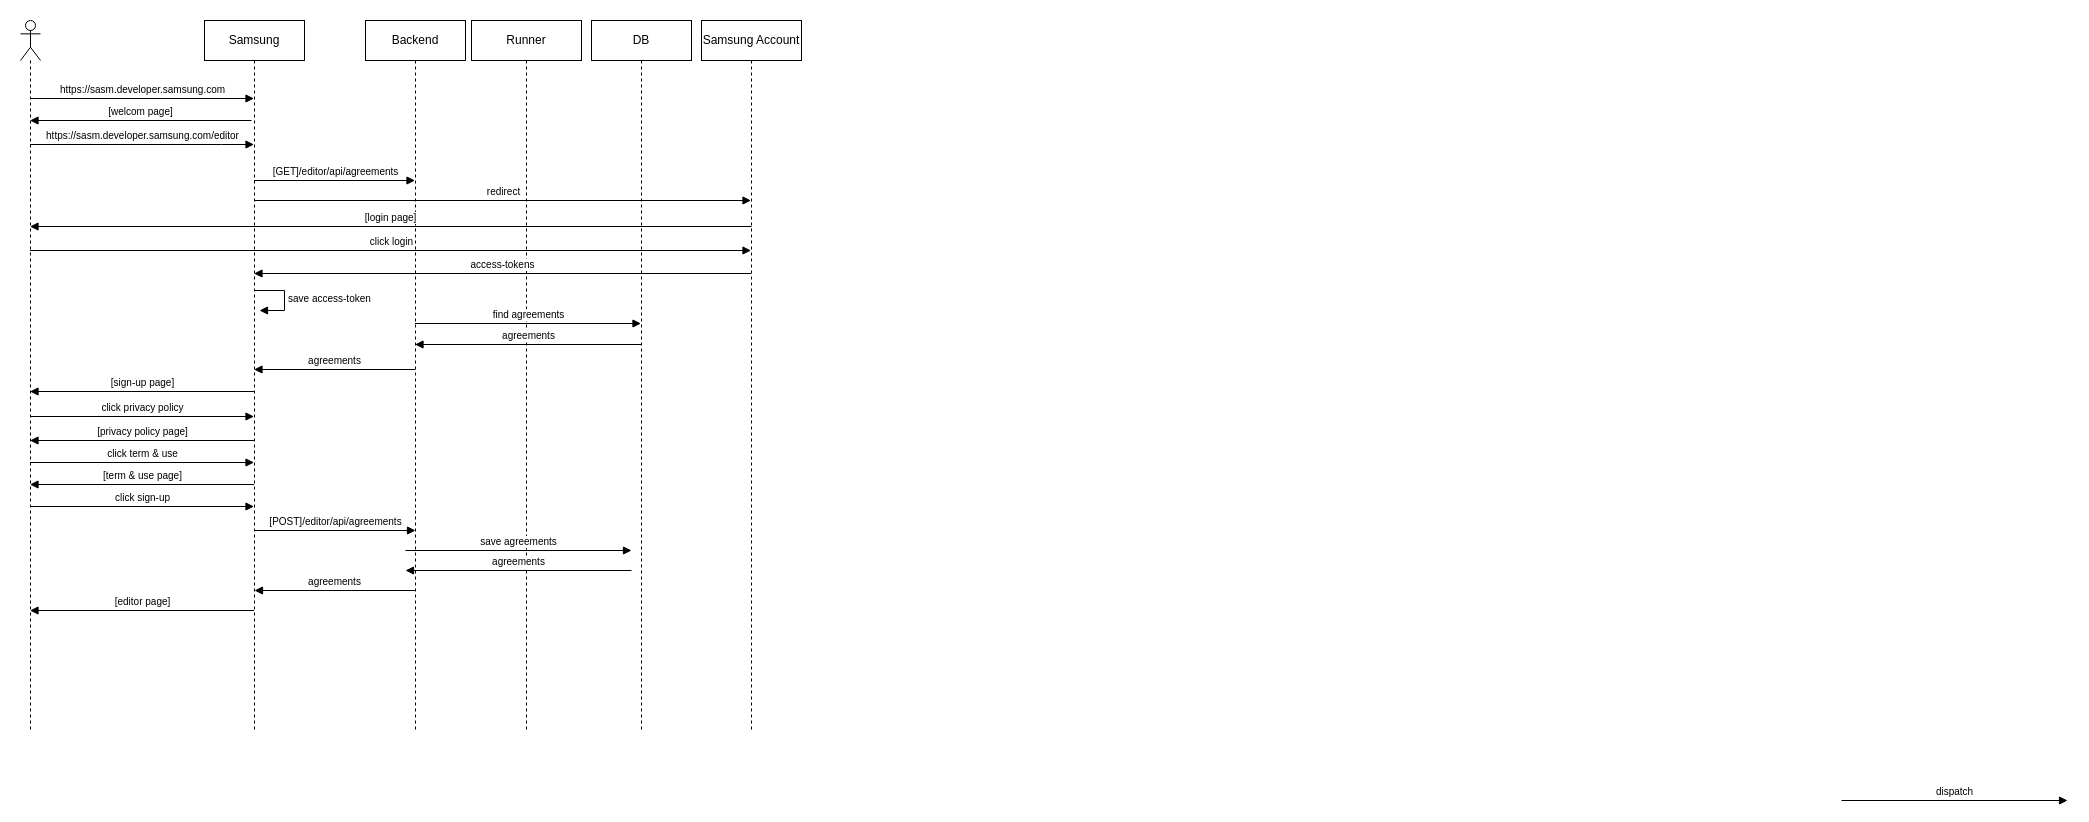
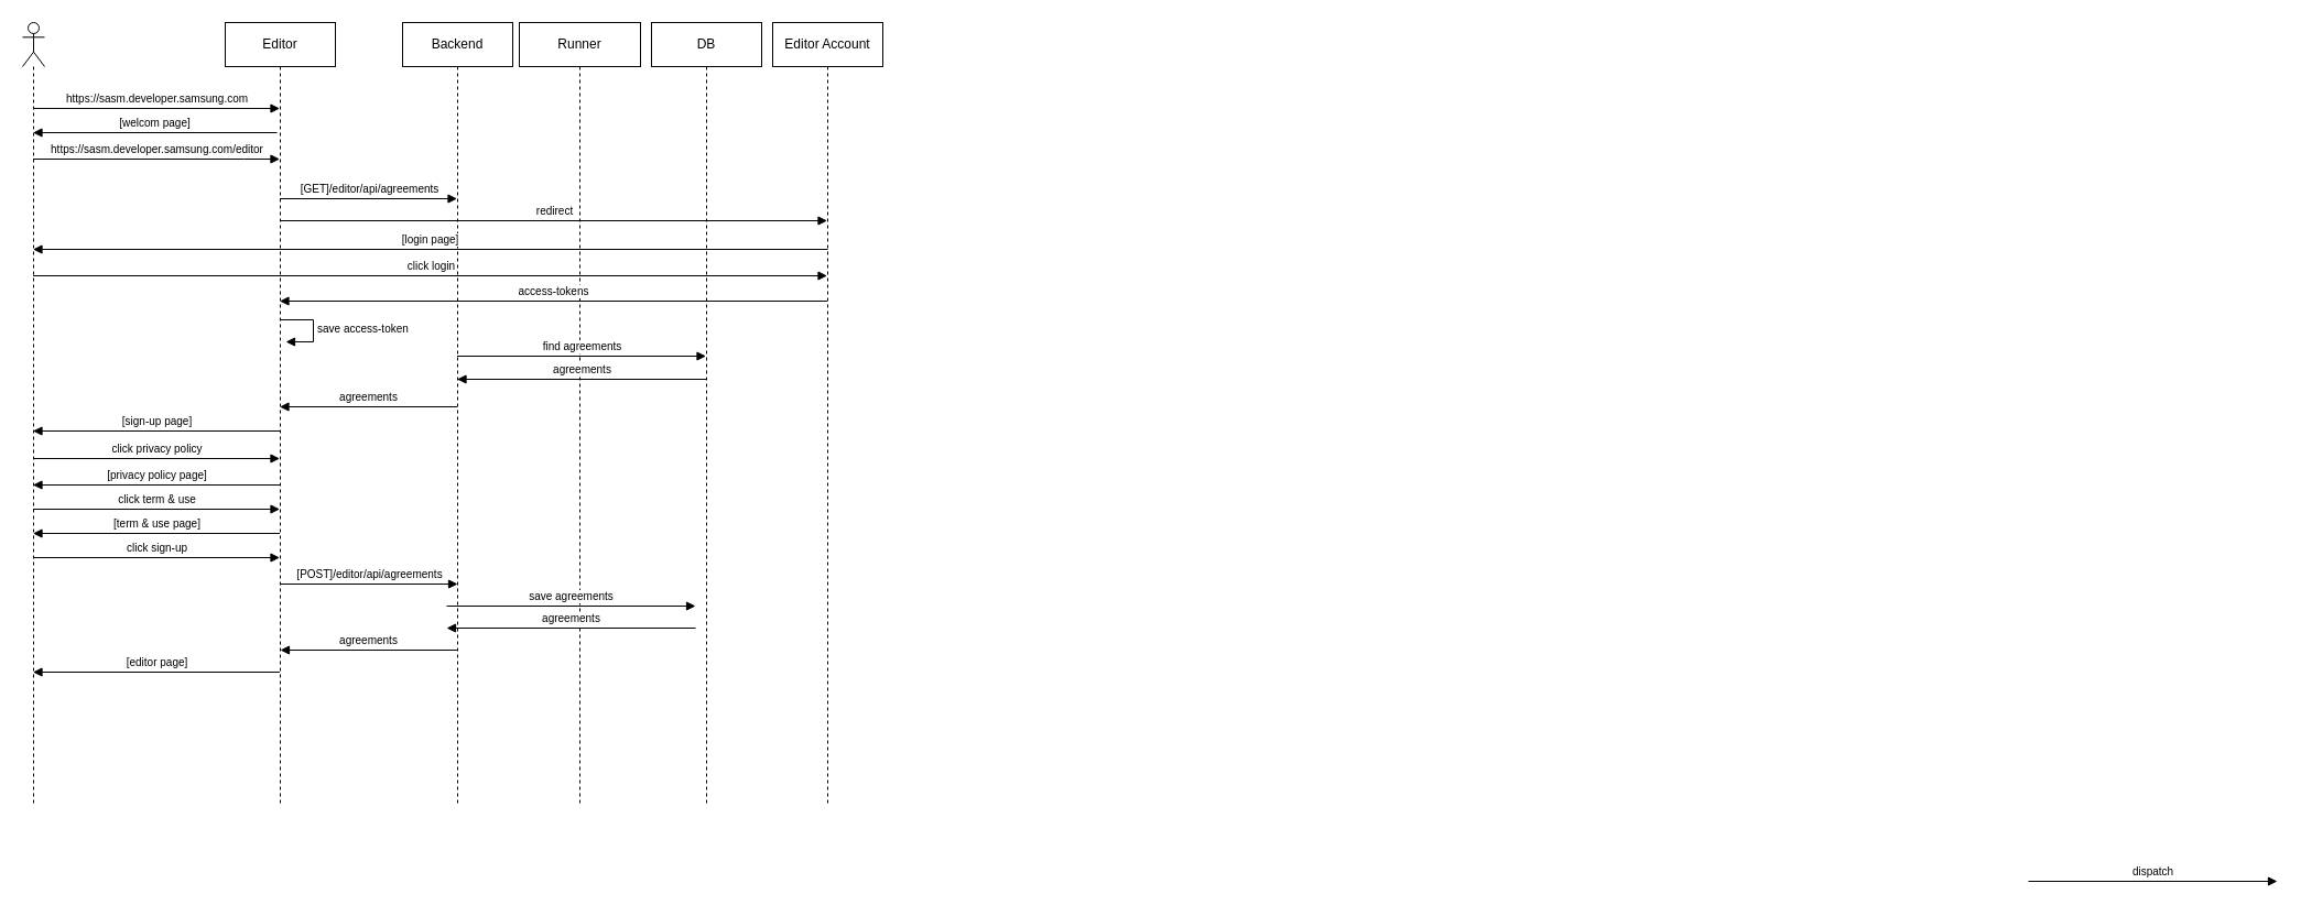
  <mxCell id="0" />
  <mxCell id="1" parent="0" />
  <mxCell id="2" value="" style="shape=umlLifeline;participant=umlActor;perimeter=lifelinePerimeter;whiteSpace=wrap;html=1;container=1;collapsible=0;recursiveResize=0;verticalAlign=top;spacingTop=36;outlineConnect=0;" parent="1" vertex="1"><mxGeometry x="20" y="20" width="20" height="710" as="geometry" /></mxCell>
- <mxCell id="3" value="Samsung" style="shape=umlLifeline;perimeter=lifelinePerimeter;whiteSpace=wrap;html=1;container=1;collapsible=0;recursiveResize=0;outlineConnect=0;" parent="1" vertex="1"><mxGeometry x="204" y="20" width="100" height="710" as="geometry" /></mxCell>
+ <mxCell id="3" value="Editor" style="shape=umlLifeline;perimeter=lifelinePerimeter;whiteSpace=wrap;html=1;container=1;collapsible=0;recursiveResize=0;outlineConnect=0;" parent="1" vertex="1"><mxGeometry x="204" y="20" width="100" height="710" as="geometry" /></mxCell>
  <mxCell id="4" value="[welcom page]" style="html=1;verticalAlign=bottom;endArrow=block;rounded=0;fontSize=10;" edge="1" parent="3" target="2"><mxGeometry width="80" relative="1" as="geometry"><mxPoint x="47" y="100" as="sourcePoint" /><mxPoint x="127" y="100" as="targetPoint" /></mxGeometry></mxCell>
  <mxCell id="5" value="save access-token" style="edgeStyle=orthogonalEdgeStyle;html=1;align=left;spacingLeft=2;endArrow=block;rounded=0;entryX=1;entryY=0;fontSize=10;" edge="1" parent="3"><mxGeometry relative="1" as="geometry"><mxPoint x="50" y="270" as="sourcePoint" /><Array as="points"><mxPoint x="80" y="270" /></Array><mxPoint x="55" y="290" as="targetPoint" /></mxGeometry></mxCell>
  <mxCell id="6" value="Backend" style="shape=umlLifeline;perimeter=lifelinePerimeter;whiteSpace=wrap;html=1;container=1;collapsible=0;recursiveResize=0;outlineConnect=0;" parent="1" vertex="1"><mxGeometry x="365" y="20" width="100" height="710" as="geometry" /></mxCell>
  <mxCell id="7" value="Runner" style="shape=umlLifeline;perimeter=lifelinePerimeter;whiteSpace=wrap;html=1;container=1;collapsible=0;recursiveResize=0;outlineConnect=0;" parent="1" vertex="1"><mxGeometry x="471" y="20" width="110" height="710" as="geometry" /></mxCell>
  <mxCell id="8" value="save agreements" style="html=1;verticalAlign=bottom;endArrow=block;rounded=0;fontSize=10;" edge="1" parent="7"><mxGeometry width="80" relative="1" as="geometry"><mxPoint x="-66" y="530" as="sourcePoint" /><mxPoint x="160" y="530" as="targetPoint" /></mxGeometry></mxCell>
  <mxCell id="9" value="agreements" style="html=1;verticalAlign=bottom;endArrow=block;rounded=0;fontSize=10;" edge="1" parent="7"><mxGeometry width="80" relative="1" as="geometry"><mxPoint x="160" y="550" as="sourcePoint" /><mxPoint x="-66" y="550" as="targetPoint" /></mxGeometry></mxCell>
  <mxCell id="10" value="DB" style="shape=umlLifeline;perimeter=lifelinePerimeter;whiteSpace=wrap;html=1;container=1;collapsible=0;recursiveResize=0;outlineConnect=0;" parent="1" vertex="1"><mxGeometry x="591" y="20" width="100" height="710" as="geometry" /></mxCell>
  <mxCell id="11" value="redirect" style="html=1;verticalAlign=bottom;endArrow=block;rounded=0;fontSize=10;" edge="1" parent="10"><mxGeometry width="80" relative="1" as="geometry"><mxPoint x="-337.5" y="180" as="sourcePoint" /><mxPoint x="159.5" y="180" as="targetPoint" /></mxGeometry></mxCell>
- <mxCell id="12" value="Samsung Account" style="shape=umlLifeline;perimeter=lifelinePerimeter;whiteSpace=wrap;html=1;container=1;collapsible=0;recursiveResize=0;outlineConnect=0;" parent="1" vertex="1"><mxGeometry x="701" y="20" width="100" height="710" as="geometry" /></mxCell>
+ <mxCell id="12" value="Editor Account" style="shape=umlLifeline;perimeter=lifelinePerimeter;whiteSpace=wrap;html=1;container=1;collapsible=0;recursiveResize=0;outlineConnect=0;" parent="1" vertex="1"><mxGeometry x="701" y="20" width="100" height="710" as="geometry" /></mxCell>
  <mxCell id="13" value="https://sasm.developer.samsung.com" style="html=1;verticalAlign=bottom;endArrow=block;rounded=0;fontSize=10;" edge="1" parent="1"><mxGeometry width="80" relative="1" as="geometry"><mxPoint x="29.5" y="98" as="sourcePoint" /><mxPoint x="253.5" y="98" as="targetPoint" /></mxGeometry></mxCell>
  <mxCell id="14" value="https://sasm.developer.samsung.com/editor" style="html=1;verticalAlign=bottom;endArrow=block;rounded=0;fontSize=10;" edge="1" parent="1"><mxGeometry width="80" relative="1" as="geometry"><mxPoint x="29.5" y="144" as="sourcePoint" /><mxPoint x="253.5" y="144" as="targetPoint" /><Array as="points"><mxPoint x="221" y="144" /></Array></mxGeometry></mxCell>
  <mxCell id="15" value="[GET]/editor/api/agreements" style="html=1;verticalAlign=bottom;endArrow=block;rounded=0;fontSize=10;" edge="1" parent="1"><mxGeometry width="80" relative="1" as="geometry"><mxPoint x="253.5" y="180" as="sourcePoint" /><mxPoint x="414.5" y="180" as="targetPoint" /></mxGeometry></mxCell>
  <mxCell id="16" value="[login page]" style="html=1;verticalAlign=bottom;endArrow=block;rounded=0;fontSize=10;" edge="1" parent="1"><mxGeometry width="80" relative="1" as="geometry"><mxPoint x="751" y="226" as="sourcePoint" /><mxPoint x="29.5" y="226" as="targetPoint" /></mxGeometry></mxCell>
  <mxCell id="17" value="click login" style="html=1;verticalAlign=bottom;endArrow=block;rounded=0;fontSize=10;" edge="1" parent="1"><mxGeometry width="80" relative="1" as="geometry"><mxPoint x="29.5" y="250" as="sourcePoint" /><mxPoint x="750.5" y="250" as="targetPoint" /></mxGeometry></mxCell>
  <mxCell id="18" value="access-tokens" style="html=1;verticalAlign=bottom;endArrow=block;rounded=0;fontSize=10;" edge="1" parent="1"><mxGeometry width="80" relative="1" as="geometry"><mxPoint x="750.5" y="273" as="sourcePoint" /><mxPoint x="253.5" y="273" as="targetPoint" /></mxGeometry></mxCell>
  <mxCell id="19" value="dispatch" style="html=1;verticalAlign=bottom;endArrow=block;rounded=0;fontSize=10;" edge="1" parent="1"><mxGeometry width="80" relative="1" as="geometry"><mxPoint x="1841" y="800" as="sourcePoint" /><mxPoint x="2067" y="800" as="targetPoint" /></mxGeometry></mxCell>
  <mxCell id="20" value="find agreements" style="html=1;verticalAlign=bottom;endArrow=block;rounded=0;fontSize=10;" edge="1" parent="1"><mxGeometry width="80" relative="1" as="geometry"><mxPoint x="414.5" y="323" as="sourcePoint" /><mxPoint x="640.5" y="323" as="targetPoint" /></mxGeometry></mxCell>
  <mxCell id="21" value="agreements" style="html=1;verticalAlign=bottom;endArrow=block;rounded=0;fontSize=10;" edge="1" parent="1"><mxGeometry width="80" relative="1" as="geometry"><mxPoint x="640.5" y="344" as="sourcePoint" /><mxPoint x="414.5" y="344" as="targetPoint" /></mxGeometry></mxCell>
  <mxCell id="22" value="agreements" style="html=1;verticalAlign=bottom;endArrow=block;rounded=0;fontSize=10;" edge="1" parent="1"><mxGeometry width="80" relative="1" as="geometry"><mxPoint x="414.5" y="369" as="sourcePoint" /><mxPoint x="253.5" y="369" as="targetPoint" /></mxGeometry></mxCell>
  <mxCell id="23" value="[sign-up page]" style="html=1;verticalAlign=bottom;endArrow=block;rounded=0;fontSize=10;" edge="1" parent="1"><mxGeometry width="80" relative="1" as="geometry"><mxPoint x="253.5" y="391" as="sourcePoint" /><mxPoint x="29.5" y="391" as="targetPoint" /></mxGeometry></mxCell>
  <mxCell id="24" value="click privacy policy" style="html=1;verticalAlign=bottom;endArrow=block;rounded=0;fontSize=10;" edge="1" parent="1"><mxGeometry width="80" relative="1" as="geometry"><mxPoint x="29.5" y="416" as="sourcePoint" /><mxPoint x="253.5" y="416" as="targetPoint" /></mxGeometry></mxCell>
  <mxCell id="25" value="[privacy policy page]" style="html=1;verticalAlign=bottom;endArrow=block;rounded=0;fontSize=10;" edge="1" parent="1"><mxGeometry width="80" relative="1" as="geometry"><mxPoint x="253.5" y="440" as="sourcePoint" /><mxPoint x="29.5" y="440" as="targetPoint" /></mxGeometry></mxCell>
  <mxCell id="26" value="click term &amp;amp; use" style="html=1;verticalAlign=bottom;endArrow=block;rounded=0;fontSize=10;" edge="1" parent="1"><mxGeometry width="80" relative="1" as="geometry"><mxPoint x="29.5" y="462" as="sourcePoint" /><mxPoint x="253.5" y="462" as="targetPoint" /></mxGeometry></mxCell>
  <mxCell id="27" value="[term &amp;amp; use page]" style="html=1;verticalAlign=bottom;endArrow=block;rounded=0;fontSize=10;" edge="1" parent="1"><mxGeometry width="80" relative="1" as="geometry"><mxPoint x="253.5" y="484" as="sourcePoint" /><mxPoint x="29.5" y="484" as="targetPoint" /></mxGeometry></mxCell>
  <mxCell id="28" value="click sign-up" style="html=1;verticalAlign=bottom;endArrow=block;rounded=0;fontSize=10;" edge="1" parent="1"><mxGeometry width="80" relative="1" as="geometry"><mxPoint x="29.5" y="506" as="sourcePoint" /><mxPoint x="253.5" y="506" as="targetPoint" /></mxGeometry></mxCell>
  <mxCell id="29" value="[POST]/editor/api/agreements" style="html=1;verticalAlign=bottom;endArrow=block;rounded=0;fontSize=10;" edge="1" parent="1"><mxGeometry width="80" relative="1" as="geometry"><mxPoint x="254" y="530" as="sourcePoint" /><mxPoint x="415" y="530" as="targetPoint" /></mxGeometry></mxCell>
  <mxCell id="30" value="agreements" style="html=1;verticalAlign=bottom;endArrow=block;rounded=0;fontSize=10;" edge="1" parent="1"><mxGeometry width="80" relative="1" as="geometry"><mxPoint x="415" y="590" as="sourcePoint" /><mxPoint x="254" y="590" as="targetPoint" /></mxGeometry></mxCell>
  <mxCell id="31" value="[editor page]" style="html=1;verticalAlign=bottom;endArrow=block;rounded=0;fontSize=10;" edge="1" parent="1"><mxGeometry width="80" relative="1" as="geometry"><mxPoint x="253.5" y="610" as="sourcePoint" /><mxPoint x="29.5" y="610" as="targetPoint" /></mxGeometry></mxCell>
